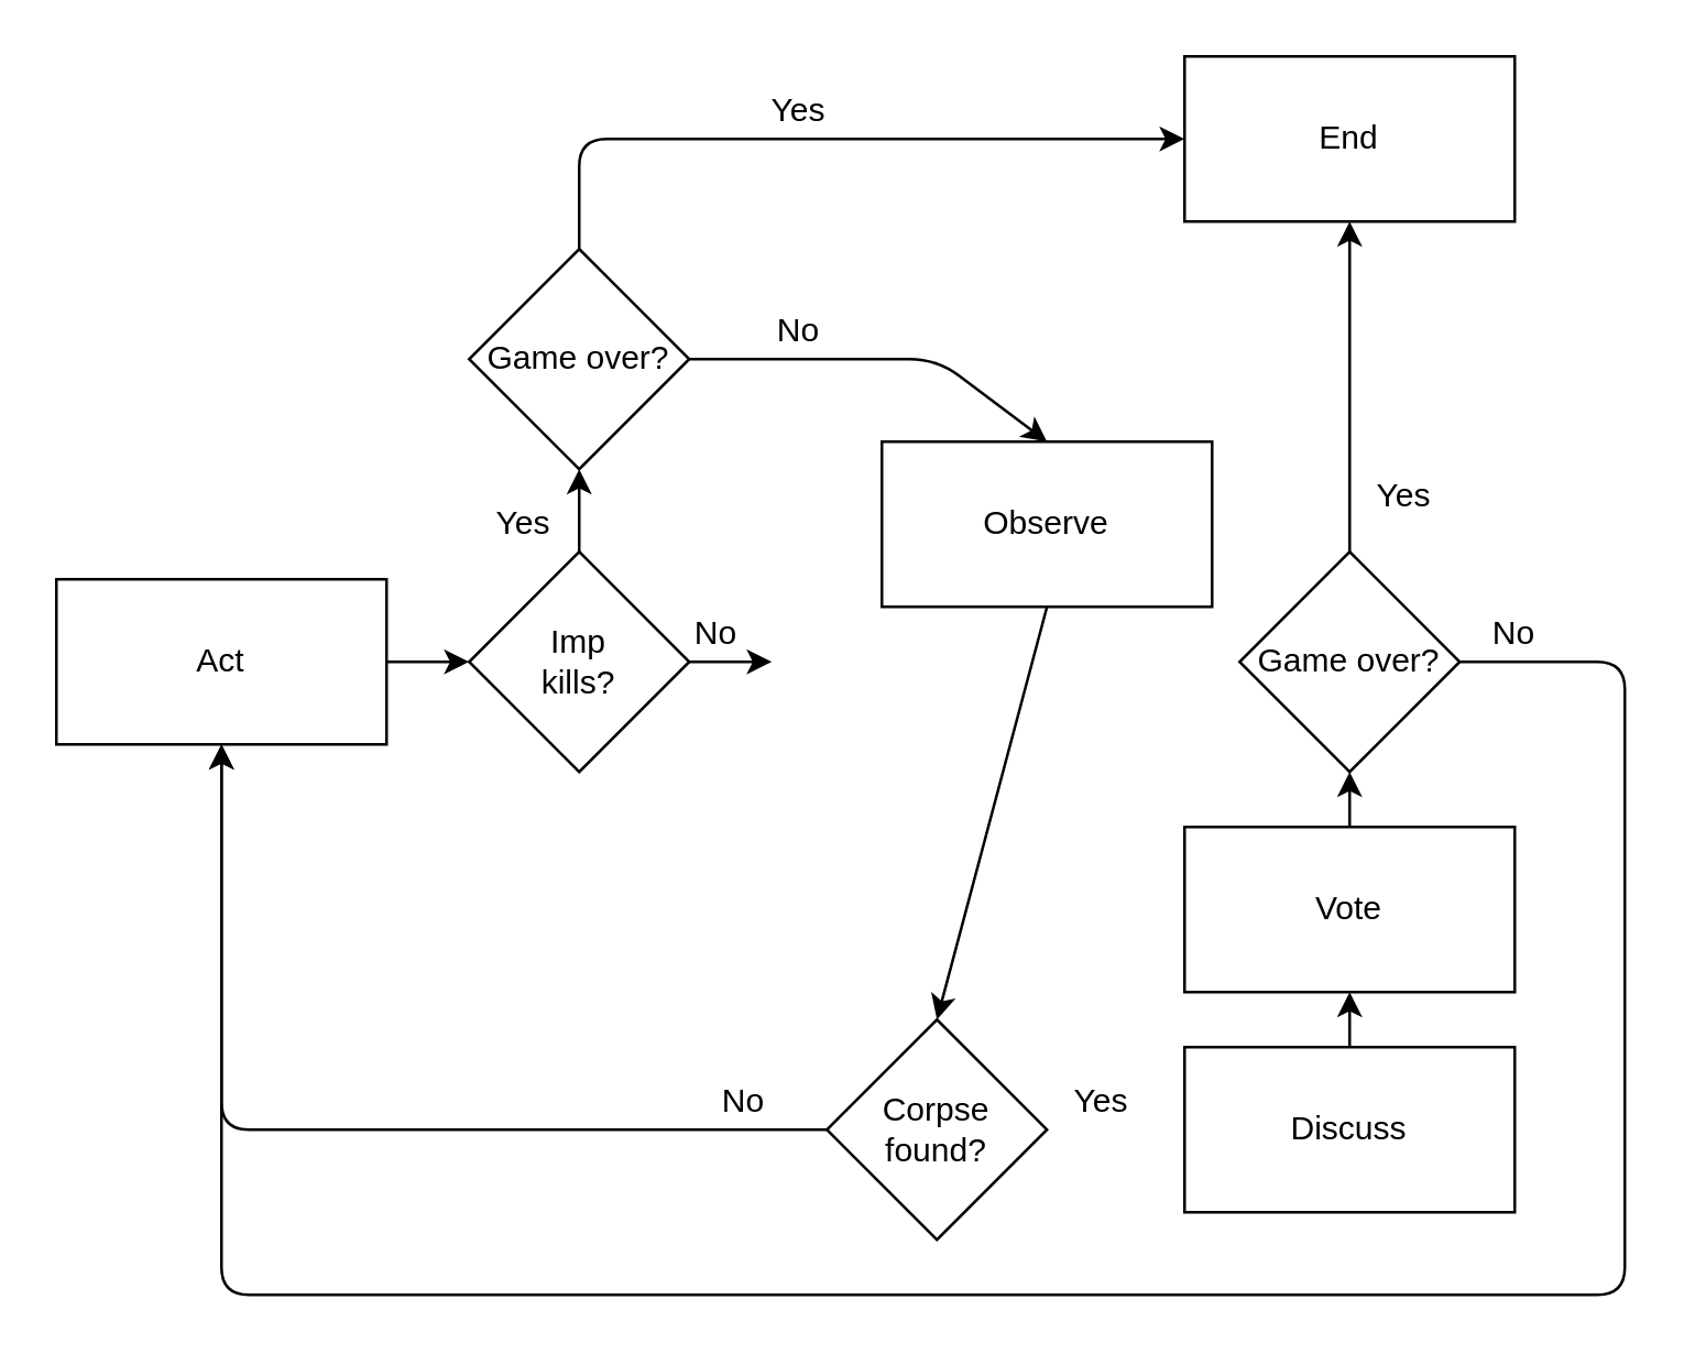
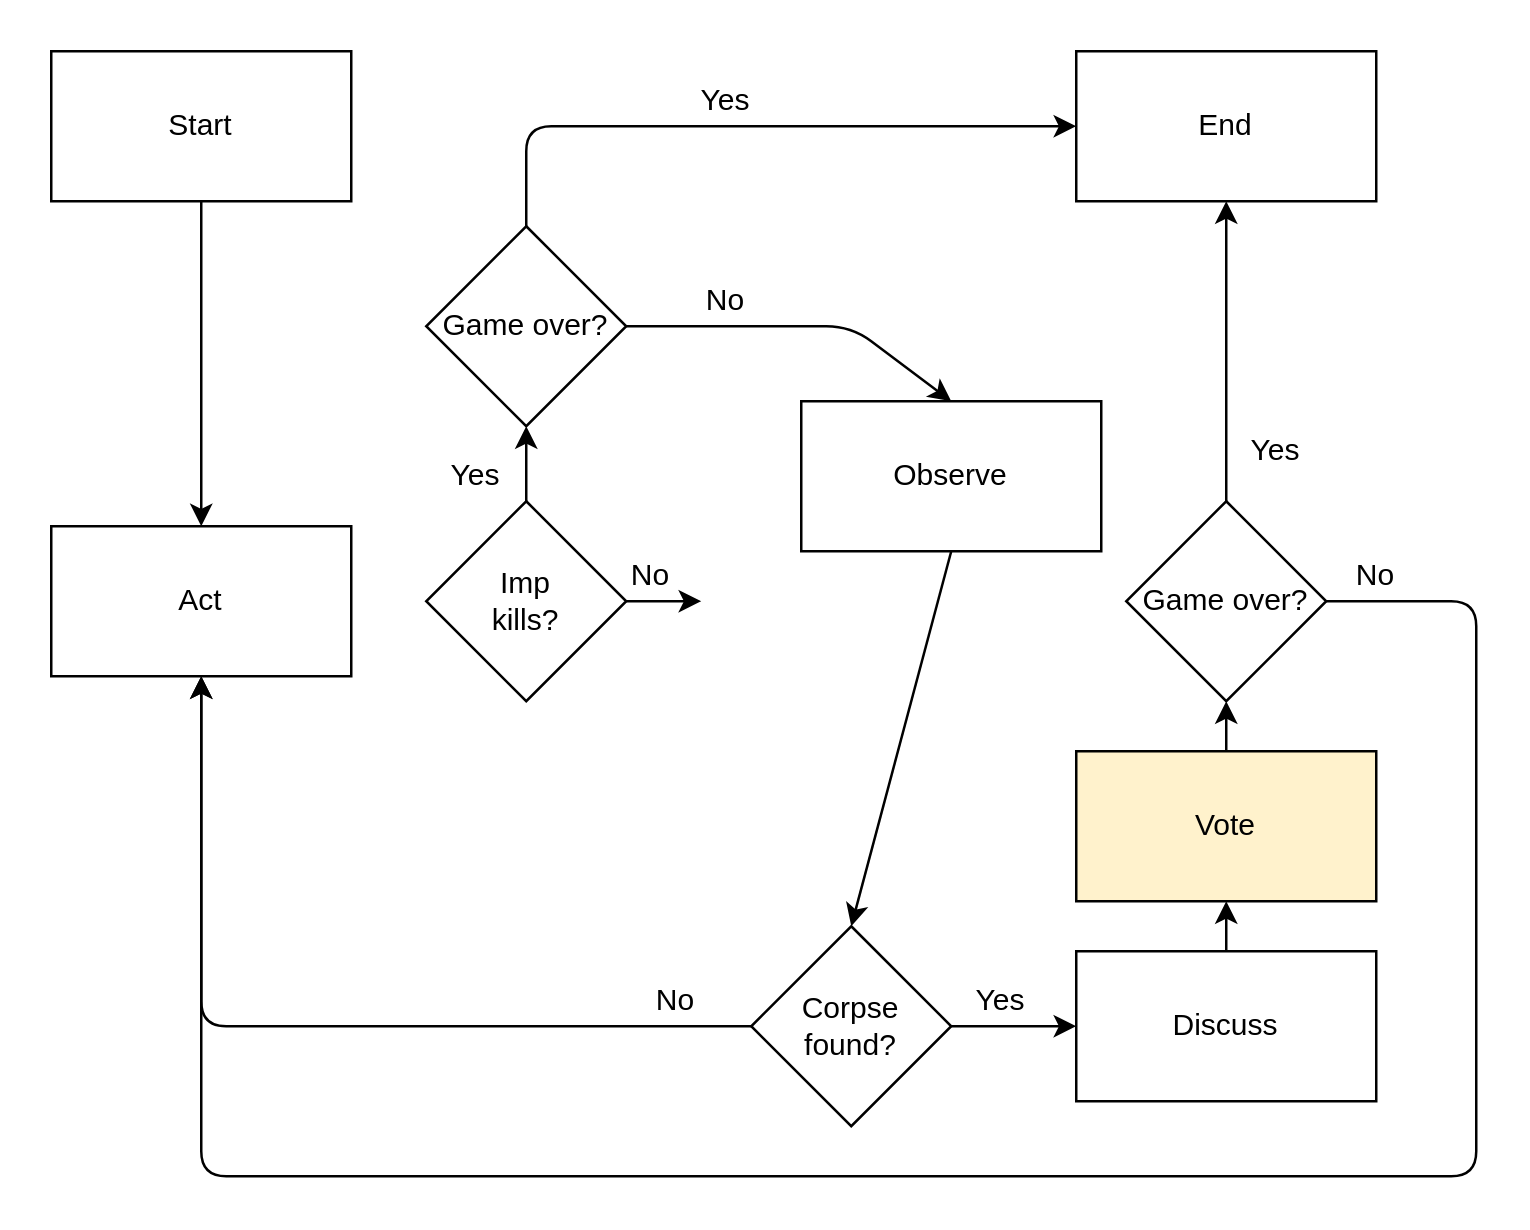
  <mxCell id="0" />
  <mxCell id="1" parent="0" />
  <mxCell id="2" value="Act" style="rounded=0;whiteSpace=wrap;html=1;" vertex="1" parent="1"><mxGeometry x="20" y="210" width="120" height="60" as="geometry" /></mxCell>
  <mxCell id="3" value="Observe" style="rounded=0;whiteSpace=wrap;html=1;" vertex="1" parent="1"><mxGeometry x="320" y="160" width="120" height="60" as="geometry" /></mxCell>
  <mxCell id="4" value="Corpse found?" style="rhombus;whiteSpace=wrap;html=1;" vertex="1" parent="1"><mxGeometry x="300" y="370" width="80" height="80" as="geometry" /></mxCell>
  <mxCell id="5" value="" style="endArrow=classic;html=1;exitX=0.5;exitY=1;exitDx=0;exitDy=0;" edge="1" parent="1" source="3"><mxGeometry width="50" height="50" relative="1" as="geometry"><mxPoint x="480" y="370" as="sourcePoint" /><mxPoint x="340" y="370" as="targetPoint" /></mxGeometry></mxCell>
  <mxCell id="6" value="" style="endArrow=classic;html=1;exitX=0;exitY=0.5;exitDx=0;exitDy=0;entryX=0.5;entryY=1;entryDx=0;entryDy=0;" edge="1" parent="1" source="4" target="2"><mxGeometry width="50" height="50" relative="1" as="geometry"><mxPoint x="330" y="390" as="sourcePoint" /><mxPoint x="380" y="340" as="targetPoint" /><Array as="points"><mxPoint x="80" y="410" /></Array></mxGeometry></mxCell>
  <mxCell id="7" value="No" style="text;html=1;strokeColor=none;fillColor=none;align=center;verticalAlign=middle;whiteSpace=wrap;rounded=0;" vertex="1" parent="1"><mxGeometry x="250" y="390" width="40" height="20" as="geometry" /></mxCell>
  <mxCell id="8" value="Discuss" style="rounded=0;whiteSpace=wrap;html=1;" vertex="1" parent="1"><mxGeometry x="430" y="380" width="120" height="60" as="geometry" /></mxCell>
+ <mxCell id="9" value="" style="endArrow=classic;html=1;exitX=1;exitY=0.5;exitDx=0;exitDy=0;entryX=0;entryY=0.5;entryDx=0;entryDy=0;" edge="1" parent="1" source="4" target="8"><mxGeometry width="50" height="50" relative="1" as="geometry"><mxPoint x="440" y="360" as="sourcePoint" /><mxPoint x="490" y="310" as="targetPoint" /></mxGeometry></mxCell>
  <mxCell id="10" value="Imp&lt;br&gt;kills?" style="rhombus;whiteSpace=wrap;html=1;" vertex="1" parent="1"><mxGeometry x="170" y="200" width="80" height="80" as="geometry" /></mxCell>
- <mxCell id="11" value="" style="endArrow=classic;html=1;exitX=1;exitY=0.5;exitDx=0;exitDy=0;entryX=0;entryY=0.5;entryDx=0;entryDy=0;" edge="1" parent="1" source="2" target="10"><mxGeometry width="50" height="50" relative="1" as="geometry"><mxPoint x="370" y="360" as="sourcePoint" /><mxPoint x="420" y="310" as="targetPoint" /></mxGeometry></mxCell>
  <mxCell id="12" value="Game over?" style="rhombus;whiteSpace=wrap;html=1;" vertex="1" parent="1"><mxGeometry x="170" y="90" width="80" height="80" as="geometry" /></mxCell>
  <mxCell id="13" value="" style="endArrow=classic;html=1;exitX=0.5;exitY=0;exitDx=0;exitDy=0;entryX=0.5;entryY=1;entryDx=0;entryDy=0;" edge="1" parent="1" source="10" target="12"><mxGeometry width="50" height="50" relative="1" as="geometry"><mxPoint x="210" y="210" as="sourcePoint" /><mxPoint x="260" y="160" as="targetPoint" /></mxGeometry></mxCell>
  <mxCell id="14" value="Yes" style="text;html=1;strokeColor=none;fillColor=none;align=center;verticalAlign=middle;whiteSpace=wrap;rounded=0;" vertex="1" parent="1"><mxGeometry x="170" y="180" width="40" height="20" as="geometry" /></mxCell>
  <mxCell id="15" value="" style="endArrow=classic;html=1;entryX=1;entryY=1;entryDx=0;entryDy=0;" edge="1" parent="1" target="16"><mxGeometry width="50" height="50" relative="1" as="geometry"><mxPoint x="250" y="240" as="sourcePoint" /><mxPoint x="300" y="240" as="targetPoint" /></mxGeometry></mxCell>
  <mxCell id="16" value="No" style="text;html=1;strokeColor=none;fillColor=none;align=center;verticalAlign=middle;whiteSpace=wrap;rounded=0;" vertex="1" parent="1"><mxGeometry x="240" y="220" width="40" height="20" as="geometry" /></mxCell>
  <mxCell id="17" value="" style="endArrow=classic;html=1;entryX=0.5;entryY=0;entryDx=0;entryDy=0;" edge="1" parent="1" target="3"><mxGeometry width="50" height="50" relative="1" as="geometry"><mxPoint x="250" y="130" as="sourcePoint" /><mxPoint x="300" y="80" as="targetPoint" /><Array as="points"><mxPoint x="340" y="130" /></Array></mxGeometry></mxCell>
  <mxCell id="18" value="No" style="text;html=1;strokeColor=none;fillColor=none;align=center;verticalAlign=middle;whiteSpace=wrap;rounded=0;" vertex="1" parent="1"><mxGeometry x="270" y="110" width="40" height="20" as="geometry" /></mxCell>
- <mxCell id="19" value="Vote" style="rounded=0;whiteSpace=wrap;html=1;" vertex="1" parent="1"><mxGeometry x="430" y="300" width="120" height="60" as="geometry" /></mxCell>
+ <mxCell id="19" value="Vote" style="rounded=0;whiteSpace=wrap;html=1;fillColor=#fff2cc;" vertex="1" parent="1"><mxGeometry x="430" y="300" width="120" height="60" as="geometry" /></mxCell>
  <mxCell id="20" value="Game over?" style="rhombus;whiteSpace=wrap;html=1;" vertex="1" parent="1"><mxGeometry x="450" y="200" width="80" height="80" as="geometry" /></mxCell>
  <mxCell id="21" value="" style="endArrow=classic;html=1;exitX=1;exitY=0.5;exitDx=0;exitDy=0;" edge="1" parent="1" source="20"><mxGeometry width="50" height="50" relative="1" as="geometry"><mxPoint x="630" y="360" as="sourcePoint" /><mxPoint x="80" y="270" as="targetPoint" /><Array as="points"><mxPoint x="590" y="240" /><mxPoint x="590" y="470" /><mxPoint x="80" y="470" /></Array></mxGeometry></mxCell>
  <mxCell id="22" value="" style="endArrow=classic;html=1;exitX=0.5;exitY=0;exitDx=0;exitDy=0;entryX=0.5;entryY=1;entryDx=0;entryDy=0;" edge="1" parent="1" source="8" target="19"><mxGeometry width="50" height="50" relative="1" as="geometry"><mxPoint x="460" y="350" as="sourcePoint" /><mxPoint x="510" y="300" as="targetPoint" /></mxGeometry></mxCell>
  <mxCell id="23" value="" style="endArrow=classic;html=1;exitX=0.5;exitY=0;exitDx=0;exitDy=0;entryX=0.5;entryY=1;entryDx=0;entryDy=0;" edge="1" parent="1" source="19" target="20"><mxGeometry width="50" height="50" relative="1" as="geometry"><mxPoint x="460" y="290" as="sourcePoint" /><mxPoint x="510" y="240" as="targetPoint" /></mxGeometry></mxCell>
  <mxCell id="24" value="Yes" style="text;html=1;strokeColor=none;fillColor=none;align=center;verticalAlign=middle;whiteSpace=wrap;rounded=0;" vertex="1" parent="1"><mxGeometry x="380" y="390" width="40" height="20" as="geometry" /></mxCell>
  <mxCell id="25" value="No" style="text;html=1;strokeColor=none;fillColor=none;align=center;verticalAlign=middle;whiteSpace=wrap;rounded=0;" vertex="1" parent="1"><mxGeometry x="530" y="220" width="40" height="20" as="geometry" /></mxCell>
  <mxCell id="26" value="End" style="rounded=0;whiteSpace=wrap;html=1;" vertex="1" parent="1"><mxGeometry x="430" y="20" width="120" height="60" as="geometry" /></mxCell>
  <mxCell id="27" value="" style="endArrow=classic;html=1;entryX=0;entryY=0.5;entryDx=0;entryDy=0;" edge="1" parent="1" target="26"><mxGeometry width="50" height="50" relative="1" as="geometry"><mxPoint x="210" y="90" as="sourcePoint" /><mxPoint x="260" y="40" as="targetPoint" /><Array as="points"><mxPoint x="210" y="50" /></Array></mxGeometry></mxCell>
  <mxCell id="28" value="" style="endArrow=classic;html=1;entryX=0.5;entryY=1;entryDx=0;entryDy=0;" edge="1" parent="1" target="26"><mxGeometry width="50" height="50" relative="1" as="geometry"><mxPoint x="490" y="200" as="sourcePoint" /><mxPoint x="540" y="150" as="targetPoint" /></mxGeometry></mxCell>
+ <mxCell id="29" value="Start" style="rounded=0;whiteSpace=wrap;html=1;" vertex="1" parent="1"><mxGeometry x="20" y="20" width="120" height="60" as="geometry" /></mxCell>
+ <mxCell id="30" value="" style="endArrow=classic;html=1;exitX=0.5;exitY=1;exitDx=0;exitDy=0;" edge="1" parent="1" source="29" target="2"><mxGeometry width="50" height="50" relative="1" as="geometry"><mxPoint x="70" y="145" as="sourcePoint" /><mxPoint x="120" y="95" as="targetPoint" /></mxGeometry></mxCell>
  <mxCell id="31" value="Yes" style="text;html=1;strokeColor=none;fillColor=none;align=center;verticalAlign=middle;whiteSpace=wrap;rounded=0;" vertex="1" parent="1"><mxGeometry x="270" y="30" width="40" height="20" as="geometry" /></mxCell>
  <mxCell id="32" value="Yes" style="text;html=1;strokeColor=none;fillColor=none;align=center;verticalAlign=middle;whiteSpace=wrap;rounded=0;" vertex="1" parent="1"><mxGeometry x="490" y="170" width="40" height="20" as="geometry" /></mxCell>
